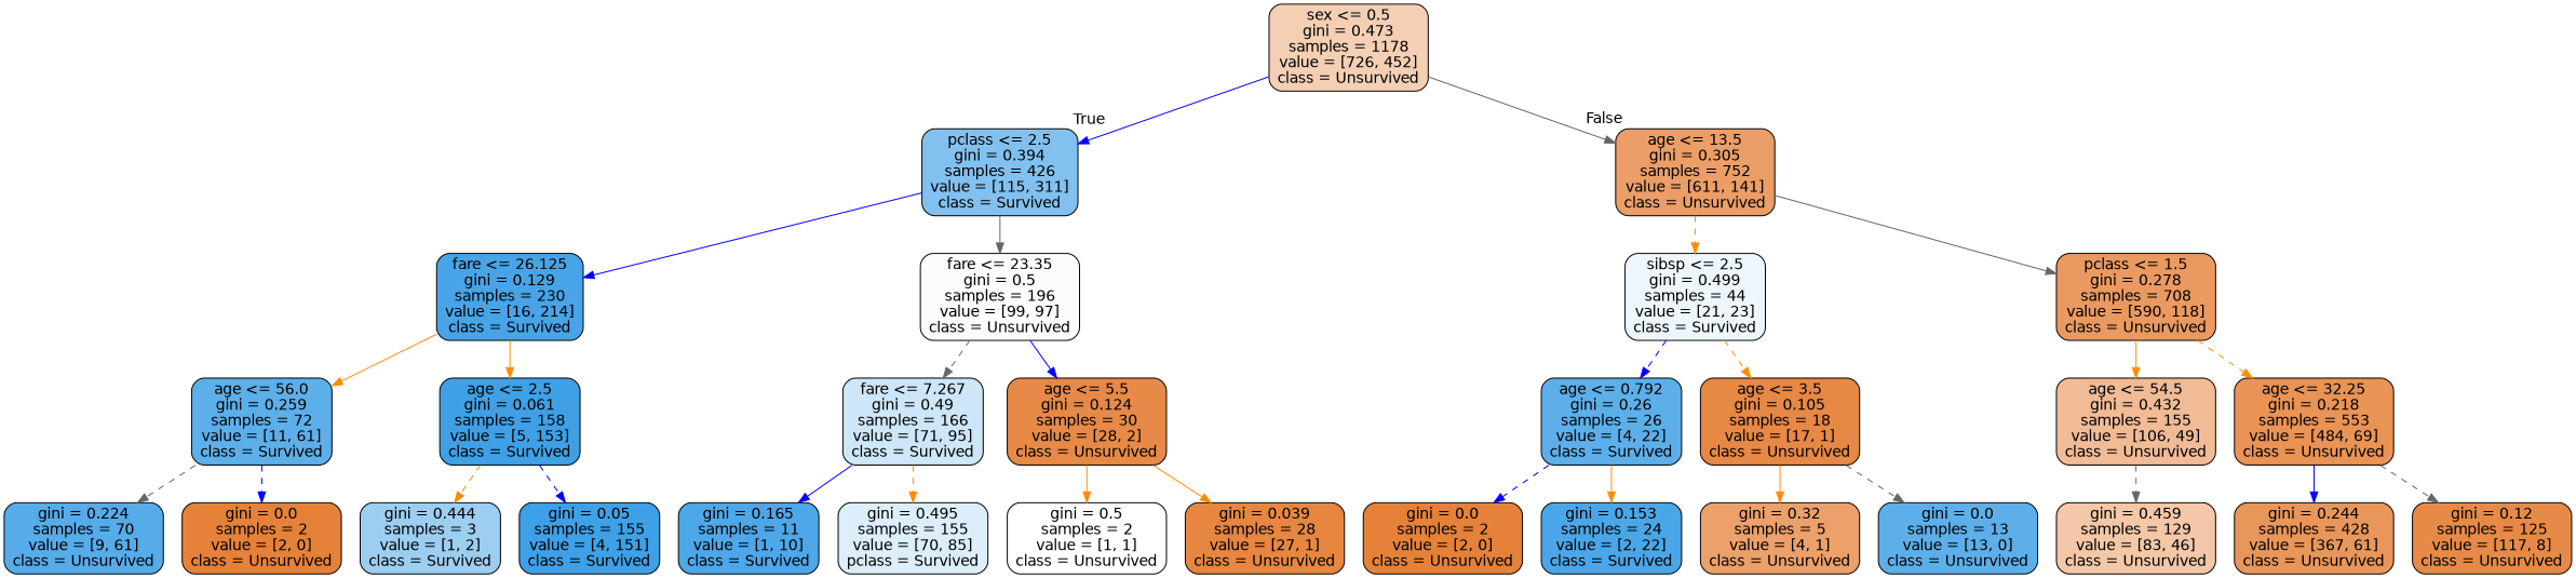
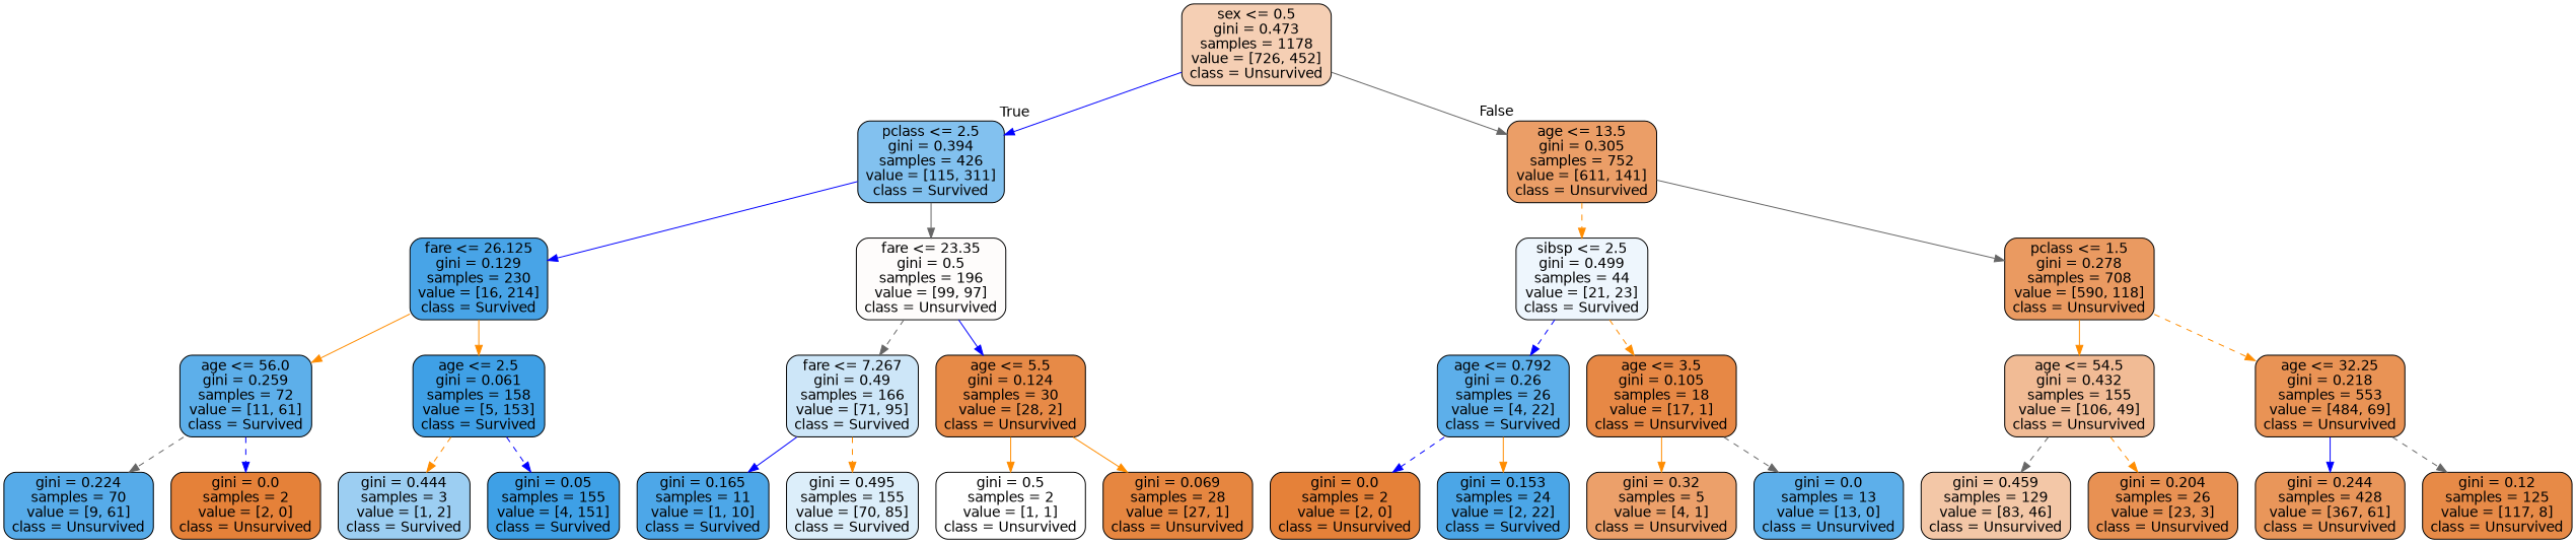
  digraph {
    node [color=black fillcolor="#5dafea" fontname=helvetica shape=box style="filled, rounded"]
    edge [color=darkorange fontname=helvetica style=solid]
    n1 [fillcolor="#f5cfb4" label="sex <= 0.5\ngini = 0.473\nsamples = 1178\nvalue = [726, 452]\nclass = Unsurvived"]
    n2 [fillcolor="#82c1ef" label="pclass <= 2.5\ngini = 0.394\nsamples = 426\nvalue = [115, 311]\nclass = Survived"]
    n3 [fillcolor="#eb9e67" label="age <= 13.5\ngini = 0.305\nsamples = 752\nvalue = [611, 141]\nclass = Unsurvived"]
    n4 [fillcolor="#48a4e7" label="fare <= 26.125\ngini = 0.129\nsamples = 230\nvalue = [16, 214]\nclass = Survived"]
    n5 [fillcolor="#fefcfb" label="fare <= 23.35\ngini = 0.5\nsamples = 196\nvalue = [99, 97]\nclass = Unsurvived"]
    n6 [fillcolor="#eef6fd" label="sibsp <= 2.5\ngini = 0.499\nsamples = 44\nvalue = [21, 23]\nclass = Survived"]
    n7 [fillcolor="#ea9a61" label="pclass <= 1.5\ngini = 0.278\nsamples = 708\nvalue = [590, 118]\nclass = Unsurvived"]
    n8 [label="age <= 56.0\ngini = 0.259\nsamples = 72\nvalue = [11, 61]\nclass = Survived"]
    n9 [fillcolor="#3fa0e6" label="age <= 2.5\ngini = 0.061\nsamples = 158\nvalue = [5, 153]\nclass = Survived"]
    n10 [fillcolor="#cde6f8" label="fare <= 7.267\ngini = 0.49\nsamples = 166\nvalue = [71, 95]\nclass = Survived"]
    n11 [fillcolor="#e78a47" label="age <= 5.5\ngini = 0.124\nsamples = 30\nvalue = [28, 2]\nclass = Unsurvived"]
    n12 [fillcolor="#56abe9" label="gini = 0.224\nsamples = 70\nvalue = [9, 61]\nclass = Unsurvived"]
    n13 [fillcolor="#e58139" label="gini = 0.0\nsamples = 2\nvalue = [2, 0]\nclass = Unsurvived"]
    n14 [fillcolor="#9ccef2" label="gini = 0.444\nsamples = 3\nvalue = [1, 2]\nclass = Survived"]
    n15 [fillcolor="#3ea0e6" label="gini = 0.05\nsamples = 155\nvalue = [4, 151]\nclass = Survived"]
    n16 [fillcolor="#4da7e8" label="gini = 0.165\nsamples = 11\nvalue = [1, 10]\nclass = Survived"]
-   n17 [fillcolor="#dceefa" label="gini = 0.495\nsamples = 155\nvalue = [70, 85]\npclass = Survived"]
+   n17 [fillcolor="#dceefa" label="gini = 0.495\nsamples = 155\nvalue = [70, 85]\nclass = Survived"]
    n18 [fillcolor="#ffffff" label="gini = 0.5\nsamples = 2\nvalue = [1, 1]\nclass = Unsurvived"]
-   n19 [fillcolor="#e68640" label="gini = 0.039\nsamples = 28\nvalue = [27, 1]\nclass = Unsurvived"]
+   n19 [fillcolor="#e68640" label="gini = 0.069\nsamples = 28\nvalue = [27, 1]\nclass = Unsurvived"]
    n20 [label="age <= 0.792\ngini = 0.26\nsamples = 26\nvalue = [4, 22]\nclass = Survived"]
    n21 [fillcolor="#e78845" label="age <= 3.5\ngini = 0.105\nsamples = 18\nvalue = [17, 1]\nclass = Unsurvived"]
    n22 [fillcolor="#f1bb95" label="age <= 54.5\ngini = 0.432\nsamples = 155\nvalue = [106, 49]\nclass = Unsurvived"]
    n23 [fillcolor="#e99355" label="age <= 32.25\ngini = 0.218\nsamples = 553\nvalue = [484, 69]\nclass = Unsurvived"]
    n24 [fillcolor="#e58139" label="gini = 0.0\nsamples = 2\nvalue = [2, 0]\nclass = Unsurvived"]
    n25 [fillcolor="#4ba6e7" label="gini = 0.153\nsamples = 24\nvalue = [2, 22]\nclass = Survived"]
    n26 [fillcolor="#eca06a" label="gini = 0.32\nsamples = 5\nvalue = [4, 1]\nclass = Unsurvived"]
    n27 [label="gini = 0.0\nsamples = 13\nvalue = [13, 0]\nclass = Unsurvived"]
    n28 [fillcolor="#f3c7a7" label="gini = 0.459\nsamples = 129\nvalue = [83, 46]\nclass = Unsurvived"]
+   n29 [fillcolor="#e89153" label="gini = 0.204\nsamples = 26\nvalue = [23, 3]\nclass = Unsurvived"]
    n30 [fillcolor="#e9965a" label="gini = 0.244\nsamples = 428\nvalue = [367, 61]\nclass = Unsurvived"]
    n31 [fillcolor="#e78a47" label="gini = 0.12\nsamples = 125\nvalue = [117, 8]\nclass = Unsurvived"]
    n1 -> n2 [color=blue headlabel=True labelangle=45 labeldistance=2.5]
    n1 -> n3 [color=gray40 headlabel=False labelangle=-45 labeldistance=2.5]
    n2 -> n4 [color=blue]
    n2 -> n5 [color=gray40]
    n3 -> n6 [style=dashed]
    n3 -> n7 [color=gray40]
    n4 -> n8
    n4 -> n9
    n5 -> n10 [color=gray40 style=dashed]
    n5 -> n11 [color=blue]
    n6 -> n20 [color=blue style=dashed]
    n6 -> n21 [style=dashed]
    n7 -> n22
    n7 -> n23 [style=dashed]
    n8 -> n12 [color=gray40 style=dashed]
    n8 -> n13 [color=blue style=dashed]
    n9 -> n14 [style=dashed]
    n9 -> n15 [color=blue style=dashed]
    n10 -> n16 [color=blue]
    n10 -> n17 [style=dashed]
    n11 -> n18
    n11 -> n19
    n20 -> n24 [color=blue style=dashed]
    n20 -> n25
    n21 -> n26
    n21 -> n27 [color=gray40 style=dashed]
    n22 -> n28 [color=gray40 style=dashed]
+   n22 -> n29 [style=dashed]
    n23 -> n30 [color=blue]
    n23 -> n31 [color=gray40 style=dashed]
  }
